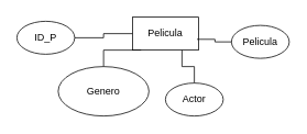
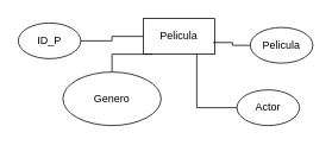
  <mxCell id="0" />
  <mxCell id="1" parent="0" />
  <mxCell id="2" value="Pelicula" style="rounded=0;whiteSpace=wrap;html=1;" vertex="1" parent="1"><mxGeometry x="160" y="20" width="80" height="40" as="geometry" /></mxCell>
  <mxCell id="3" style="edgeStyle=orthogonalEdgeStyle;rounded=0;orthogonalLoop=1;jettySize=auto;html=1;strokeColor=default;endArrow=none;endFill=0;" edge="1" parent="1" source="4" target="2"><mxGeometry relative="1" as="geometry" /></mxCell>
  <mxCell id="4" value="ID_P" style="ellipse;whiteSpace=wrap;html=1;" vertex="1" parent="1"><mxGeometry x="20" y="25" width="70" height="40" as="geometry" /></mxCell>
  <mxCell id="5" style="edgeStyle=orthogonalEdgeStyle;rounded=0;orthogonalLoop=1;jettySize=auto;html=1;endArrow=none;endFill=0;" edge="1" parent="1" source="6"><mxGeometry relative="1" as="geometry"><mxPoint x="170" y="60" as="targetPoint" /></mxGeometry></mxCell>
  <mxCell id="6" value="Genero" style="ellipse;whiteSpace=wrap;html=1;" vertex="1" parent="1"><mxGeometry x="70" y="80" width="110" height="60" as="geometry" /></mxCell>
  <mxCell id="7" style="edgeStyle=orthogonalEdgeStyle;rounded=0;orthogonalLoop=1;jettySize=auto;html=1;entryX=0.75;entryY=1;entryDx=0;entryDy=0;endArrow=none;endFill=0;" edge="1" parent="1" source="8" target="2"><mxGeometry relative="1" as="geometry" /></mxCell>
- <mxCell id="8" value="Actor" style="ellipse;whiteSpace=wrap;html=1;" vertex="1" parent="1"><mxGeometry x="200" y="100" width="70" height="40" as="geometry" /></mxCell>
+ <mxCell id="8" value="Actor" style="ellipse;whiteSpace=wrap;html=1;" vertex="1" parent="1"><mxGeometry x="265" y="100" width="70" height="40" as="geometry" /></mxCell>
  <mxCell id="9" style="edgeStyle=orthogonalEdgeStyle;rounded=0;orthogonalLoop=1;jettySize=auto;html=1;entryX=0.978;entryY=0.672;entryDx=0;entryDy=0;entryPerimeter=0;endArrow=none;endFill=0;" edge="1" parent="1" source="10" target="2"><mxGeometry relative="1" as="geometry" /></mxCell>
  <mxCell id="10" value="Pelicula" style="ellipse;whiteSpace=wrap;html=1;" vertex="1" parent="1"><mxGeometry x="280" y="30" width="70" height="40" as="geometry" /></mxCell>
